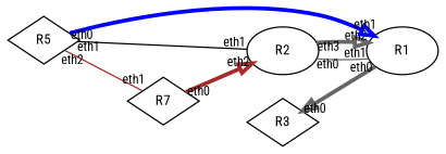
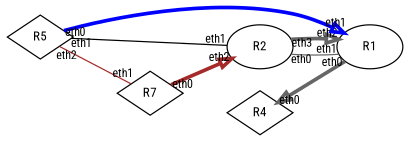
  graph {
    fontname="Roboto Condensed"
    mindist=5
    rankdir=LR
    node [fontname="Roboto Condensed" fontsize=11 shape=diamond]
    edge [arrowhead=none arrowtail=none color=gray40 dir=both fontname="Roboto Condensed" fontsize=8 headlabel=eth1 labeldistance=1.0 labelfontsize=10 taillabel=eth0 penwidth=3]
    R1 [shape=ellipse]
    R2 [shape=ellipse]
    n3 [label=R7]
-   R4 [label=R3]
+   R4
    R5
    R2 -- R1 [penwidth=""]
    R2 -- R1 [arrowhead=empty headlabel=eth2 taillabel=eth3]
    n3 -- R2 [arrowhead=empty color=brown headlabel=eth2]
    R4 -- R1 [arrowtail=empty headlabel=eth0]
    R5 -- R1 [arrowhead=empty color=blue]
    R5 -- R2 [color=black taillabel=eth1 penwidth=""]
    R5 -- n3 [color=brown taillabel=eth2 penwidth=""]
  }
